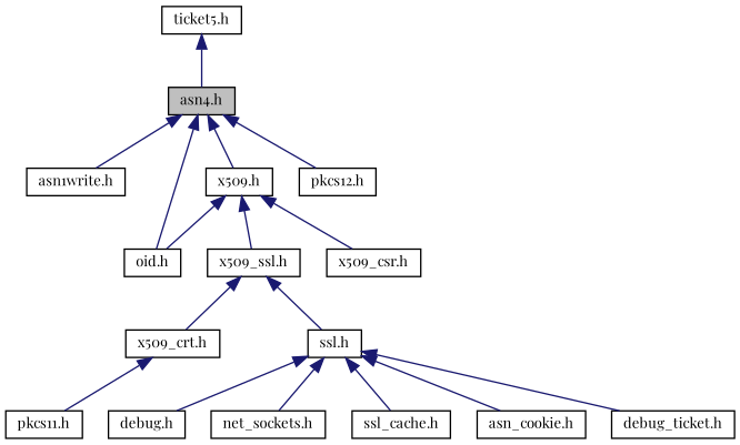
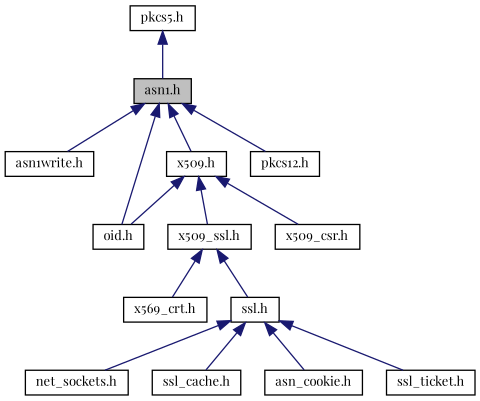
  digraph {
    fontname="Playfair Display"
    node [color=black fontname="Playfair Display" fontsize=10 shape=record]
    edge [color=midnightblue dir=back fontname="Playfair Display" fontsize=10 labelfontname=Helvetica labelfontsize=10 style=solid]
-   n1 [fillcolor=grey75 fontcolor=black height=0.2 label="asn4.h" style=filled width=0.4]
+   n1 [fillcolor=grey75 fontcolor=black height=0.2 label="asn1.h" style=filled width=0.4]
    n2 [height=0.2 label="asn1write.h" width=0.4]
    n3 [height=0.2 label="x509.h" width=0.4]
    n4 [height=0.2 label="oid.h" width=0.4]
    n5 [height=0.2 label="pkcs12.h" width=0.4]
    n6 [height=0.2 label="x509_ssl.h" width=0.4]
    n7 [height=0.2 label="x509_csr.h" width=0.4]
-   n8 [height=0.2 label="ticket5.h" width=0.4]
-   n9 [height=0.2 label="x509_crt.h" width=0.4]
-   n10 [height=0.2 label="pkcs11.h" width=0.4]
+   n8 [height=0.2 label="pkcs5.h" width=0.4]
+   n9 [height=0.2 label="x569_crt.h" width=0.4]
    n11 [height=0.2 label="ssl.h" width=0.4]
-   n12 [height=0.2 label="debug.h" width=0.4]
    n13 [height=0.2 label="net_sockets.h" width=0.4]
    n14 [height=0.2 label="ssl_cache.h" width=0.4]
    n15 [height=0.2 label="asn_cookie.h" width=0.4]
-   n16 [height=0.2 label="debug_ticket.h" width=0.4]
+   n16 [height=0.2 label="ssl_ticket.h" width=0.4]
    n1 -> n2
    n1 -> n3
    n1 -> n4
    n1 -> n5
    n3 -> n4
    n3 -> n6
    n3 -> n7
    n6 -> n9
    n6 -> n11
    n8 -> n1
-   n9 -> n10
-   n11 -> n12
    n11 -> n13
    n11 -> n14
    n11 -> n15
    n11 -> n16
  }
